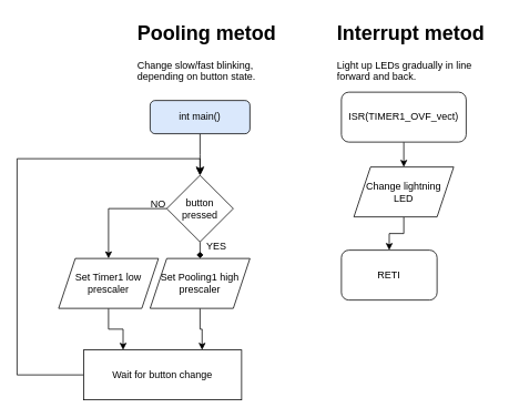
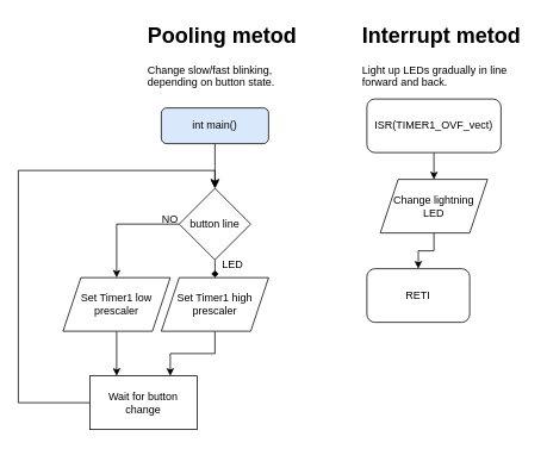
  <mxCell id="0" />
  <mxCell id="1" parent="0" />
  <mxCell id="2" value="" style="rounded=0;html=1;jettySize=auto;orthogonalLoop=1;fontSize=11;endArrow=classic;endFill=1;endSize=8;strokeWidth=1;shadow=0;labelBackgroundColor=none;edgeStyle=orthogonalEdgeStyle;" parent="1" source="3" edge="1"><mxGeometry relative="1" as="geometry"><mxPoint x="240" y="210" as="targetPoint" /></mxGeometry></mxCell>
  <mxCell id="3" value="int main()" style="rounded=1;whiteSpace=wrap;html=1;fontSize=12;glass=0;strokeWidth=1;shadow=0;fillColor=#dae8fc;" parent="1" vertex="1"><mxGeometry x="180" y="120" width="120" height="40" as="geometry" /></mxCell>
  <mxCell id="4" style="edgeStyle=orthogonalEdgeStyle;rounded=0;orthogonalLoop=1;jettySize=auto;html=1;exitX=0.5;exitY=1;exitDx=0;exitDy=0;entryX=0.5;entryY=0;entryDx=0;entryDy=0;endArrow=classic;endFill=1;" edge="1" parent="1" source="5"><mxGeometry relative="1" as="geometry"><mxPoint x="485" y="200" as="targetPoint" /></mxGeometry></mxCell>
  <mxCell id="5" value="ISR(TIMER1_OVF_vect)" style="rounded=1;whiteSpace=wrap;html=1;" vertex="1" parent="1"><mxGeometry x="410" y="110" width="150" height="60" as="geometry" /></mxCell>
  <mxCell id="6" value="RETI" style="rounded=1;whiteSpace=wrap;html=1;" vertex="1" parent="1"><mxGeometry x="410" y="300" width="115" height="60" as="geometry" /></mxCell>
  <mxCell id="7" style="edgeStyle=orthogonalEdgeStyle;rounded=0;orthogonalLoop=1;jettySize=auto;html=1;exitX=0.5;exitY=1;exitDx=0;exitDy=0;entryX=0.5;entryY=0;entryDx=0;entryDy=0;endArrow=diamond;" edge="1" parent="1" source="9" target="13"><mxGeometry relative="1" as="geometry" /></mxCell>
  <mxCell id="8" style="edgeStyle=orthogonalEdgeStyle;rounded=0;orthogonalLoop=1;jettySize=auto;html=1;" edge="1" parent="1" source="9" target="11"><mxGeometry relative="1" as="geometry" /></mxCell>
- <mxCell id="9" value="button pressed" style="rhombus;whiteSpace=wrap;html=1;" vertex="1" parent="1"><mxGeometry x="200" y="210" width="80" height="80" as="geometry" /></mxCell>
+ <mxCell id="9" value="button line" style="rhombus;whiteSpace=wrap;html=1;" vertex="1" parent="1"><mxGeometry x="200" y="210" width="80" height="80" as="geometry" /></mxCell>
  <mxCell id="10" style="edgeStyle=orthogonalEdgeStyle;rounded=0;orthogonalLoop=1;jettySize=auto;html=1;exitX=0.5;exitY=1;exitDx=0;exitDy=0;entryX=0.25;entryY=0;entryDx=0;entryDy=0;" edge="1" parent="1" source="11" target="17"><mxGeometry relative="1" as="geometry" /></mxCell>
  <mxCell id="11" value="Set Timer1 low prescaler" style="shape=parallelogram;perimeter=parallelogramPerimeter;whiteSpace=wrap;html=1;fixedSize=1;" vertex="1" parent="1"><mxGeometry x="70" y="310" width="120" height="60" as="geometry" /></mxCell>
  <mxCell id="12" style="edgeStyle=orthogonalEdgeStyle;rounded=0;orthogonalLoop=1;jettySize=auto;html=1;entryX=0.75;entryY=0;entryDx=0;entryDy=0;" edge="1" parent="1" source="13" target="17"><mxGeometry relative="1" as="geometry" /></mxCell>
- <mxCell id="13" value="Set Pooling1 high prescaler" style="shape=parallelogram;perimeter=parallelogramPerimeter;whiteSpace=wrap;html=1;fixedSize=1;" vertex="1" parent="1"><mxGeometry x="180" y="310" width="120" height="60" as="geometry" /></mxCell>
- <mxCell id="14" value="YES" style="text;html=1;strokeColor=none;fillColor=none;align=center;verticalAlign=middle;whiteSpace=wrap;rounded=0;" vertex="1" parent="1"><mxGeometry x="230" y="280" width="60" height="30" as="geometry" /></mxCell>
+ <mxCell id="13" value="Set Timer1 high prescaler" style="shape=parallelogram;perimeter=parallelogramPerimeter;whiteSpace=wrap;html=1;fixedSize=1;" vertex="1" parent="1"><mxGeometry x="180" y="310" width="120" height="60" as="geometry" /></mxCell>
+ <mxCell id="14" value="LED" style="text;html=1;strokeColor=none;fillColor=none;align=center;verticalAlign=middle;whiteSpace=wrap;rounded=0;" vertex="1" parent="1"><mxGeometry x="230" y="280" width="60" height="30" as="geometry" /></mxCell>
  <mxCell id="15" value="NO" style="text;html=1;strokeColor=none;fillColor=none;align=center;verticalAlign=middle;whiteSpace=wrap;rounded=0;" vertex="1" parent="1"><mxGeometry x="160" y="230" width="60" height="30" as="geometry" /></mxCell>
  <mxCell id="16" style="edgeStyle=orthogonalEdgeStyle;rounded=0;orthogonalLoop=1;jettySize=auto;html=1;entryX=0.5;entryY=0;entryDx=0;entryDy=0;" edge="1" parent="1" source="17" target="9"><mxGeometry relative="1" as="geometry"><Array as="points"><mxPoint y="450" x="20" /><mxPoint y="190" x="20" /><mxPoint x="240" y="190" /></Array></mxGeometry></mxCell>
- <mxCell id="17" value="Wait for button change" style="rounded=0;whiteSpace=wrap;html=1;" vertex="1" parent="1"><mxGeometry x="100" y="420" width="190" height="60" as="geometry" /></mxCell>
+ <mxCell id="17" value="Wait for button change" style="rounded=0;whiteSpace=wrap;html=1;" vertex="1" parent="1"><mxGeometry x="100" y="420" width="120" height="60" as="geometry" /></mxCell>
  <mxCell id="18" style="edgeStyle=orthogonalEdgeStyle;rounded=0;orthogonalLoop=1;jettySize=auto;html=1;exitX=0.5;exitY=1;exitDx=0;exitDy=0;entryX=0.5;entryY=0;entryDx=0;entryDy=0;endArrow=classic;endFill=1;" edge="1" parent="1" source="19" target="6"><mxGeometry relative="1" as="geometry" /></mxCell>
  <mxCell id="19" value="Change lightning&lt;br&gt;LED" style="shape=parallelogram;perimeter=parallelogramPerimeter;whiteSpace=wrap;html=1;fixedSize=1;" vertex="1" parent="1"><mxGeometry x="425" y="200" width="120" height="60" as="geometry" /></mxCell>
  <mxCell id="20" value="&lt;h1&gt;Pooling metod&lt;/h1&gt;&lt;p&gt;Change slow/fast blinking, depending on button state.&lt;/p&gt;" style="text;html=1;strokeColor=none;fillColor=none;spacing=5;spacingTop=-20;whiteSpace=wrap;overflow=hidden;rounded=0;" vertex="1" parent="1"><mxGeometry x="160" y="20" width="190" height="120" as="geometry" /></mxCell>
  <mxCell id="21" value="&lt;h1&gt;Interrupt metod&lt;/h1&gt;&lt;p&gt;Light up LEDs gradually in line forward and back.&lt;/p&gt;" style="text;html=1;strokeColor=none;fillColor=none;spacing=5;spacingTop=-20;whiteSpace=wrap;overflow=hidden;rounded=0;" vertex="1" parent="1"><mxGeometry x="400" y="20" width="190" height="120" as="geometry" /></mxCell>
